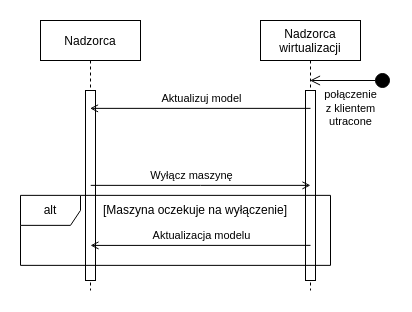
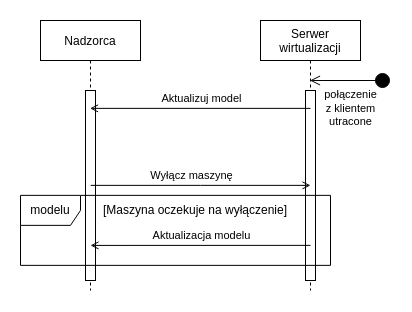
  <mxCell id="0" />
  <mxCell id="1" parent="0" />
  <mxCell id="2" value="Nadzorca" style="shape=umlLifeline;perimeter=lifelinePerimeter;container=1;collapsible=0;recursiveResize=0;rounded=0;shadow=0;strokeWidth=1;" parent="1" vertex="1"><mxGeometry x="40" y="20" width="100" height="270" as="geometry" /></mxCell>
  <mxCell id="3" value="" style="points=[];perimeter=orthogonalPerimeter;rounded=0;shadow=0;strokeWidth=1;" parent="2" vertex="1"><mxGeometry x="45" y="70" width="10" height="190" as="geometry" /></mxCell>
- <mxCell id="4" value="Nadzorca&#10;wirtualizacji&#10;" style="shape=umlLifeline;perimeter=lifelinePerimeter;container=1;collapsible=0;recursiveResize=0;rounded=0;shadow=0;strokeWidth=1;verticalAlign=top;" parent="1" vertex="1"><mxGeometry x="260" y="20" width="100" height="270" as="geometry" /></mxCell>
+ <mxCell id="4" value="Serwer&#10;wirtualizacji&#10;" style="shape=umlLifeline;perimeter=lifelinePerimeter;container=1;collapsible=0;recursiveResize=0;rounded=0;shadow=0;strokeWidth=1;verticalAlign=top;" parent="1" vertex="1"><mxGeometry x="260" y="20" width="100" height="270" as="geometry" /></mxCell>
  <mxCell id="5" value="" style="points=[];perimeter=orthogonalPerimeter;rounded=0;shadow=0;strokeWidth=1;" parent="4" vertex="1"><mxGeometry x="45" y="70" width="10" height="190" as="geometry" /></mxCell>
  <mxCell id="6" value="" style="endArrow=open;html=1;rounded=0;endFill=0;" parent="1" edge="1"><mxGeometry width="50" height="50" relative="1" as="geometry"><mxPoint x="90.222" y="184.86" as="sourcePoint" /><mxPoint x="310" y="184.86" as="targetPoint" /><Array as="points"><mxPoint x="200" y="184.86" /></Array></mxGeometry></mxCell>
  <mxCell id="7" value="Wyłącz maszynę" style="edgeLabel;html=1;align=center;verticalAlign=middle;resizable=0;points=[];" parent="6" vertex="1" connectable="0"><mxGeometry x="-0.376" relative="1" as="geometry"><mxPoint x="31" y="-10" as="offset" /></mxGeometry></mxCell>
  <mxCell id="8" value="" style="endArrow=open;html=1;rounded=0;endFill=0;exitX=0.5;exitY=0.094;exitDx=0;exitDy=0;exitPerimeter=0;" parent="1" source="5" target="2" edge="1"><mxGeometry width="50" height="50" relative="1" as="geometry"><mxPoint x="280.11" y="300.19" as="sourcePoint" /><mxPoint x="90" y="113" as="targetPoint" /></mxGeometry></mxCell>
  <mxCell id="9" value="Aktualizuj model" style="edgeLabel;html=1;align=center;verticalAlign=middle;resizable=0;points=[];" parent="8" vertex="1" connectable="0"><mxGeometry x="-0.376" relative="1" as="geometry"><mxPoint x="-41" y="-10" as="offset" /></mxGeometry></mxCell>
  <mxCell id="10" value="" style="endArrow=open;html=1;rounded=0;endFill=0;exitX=0.5;exitY=0.185;exitDx=0;exitDy=0;exitPerimeter=0;" parent="1" edge="1"><mxGeometry width="50" height="50" relative="1" as="geometry"><mxPoint x="310" y="244.86" as="sourcePoint" /><mxPoint x="90" y="244.91" as="targetPoint" /></mxGeometry></mxCell>
  <mxCell id="11" value="Aktualizacja modelu" style="edgeLabel;html=1;align=center;verticalAlign=middle;resizable=0;points=[];" parent="10" vertex="1" connectable="0"><mxGeometry x="-0.376" relative="1" as="geometry"><mxPoint x="-41" y="-10" as="offset" /></mxGeometry></mxCell>
  <mxCell id="12" value="[Maszyna oczekuje na wyłączenie]" style="text;html=1;strokeColor=none;fillColor=none;align=center;verticalAlign=middle;whiteSpace=wrap;rounded=0;" parent="1" vertex="1"><mxGeometry x="90" y="194.86" width="210" height="30" as="geometry" /></mxCell>
- <mxCell id="13" value="alt" style="shape=umlFrame;whiteSpace=wrap;html=1;" parent="1" vertex="1"><mxGeometry x="20" y="194.86" width="310" height="70" as="geometry" /></mxCell>
+ <mxCell id="13" value="modelu" style="shape=umlFrame;whiteSpace=wrap;html=1;" parent="1" vertex="1"><mxGeometry x="20" y="194.86" width="310" height="70" as="geometry" /></mxCell>
  <mxCell id="14" value="&lt;div&gt;połączenie &lt;br&gt;&lt;/div&gt;&lt;div&gt;z klientem&lt;/div&gt;&lt;div&gt; utracone&lt;/div&gt;" style="html=1;verticalAlign=bottom;startArrow=circle;startFill=1;endArrow=open;startSize=6;endSize=8;rounded=0;" parent="1" target="4" edge="1"><mxGeometry x="0.001" y="50" width="80" relative="1" as="geometry"><mxPoint x="390" y="80" as="sourcePoint" /><mxPoint x="450" y="80" as="targetPoint" /><Array as="points"><mxPoint x="390" y="80" /></Array><mxPoint as="offset" /></mxGeometry></mxCell>
